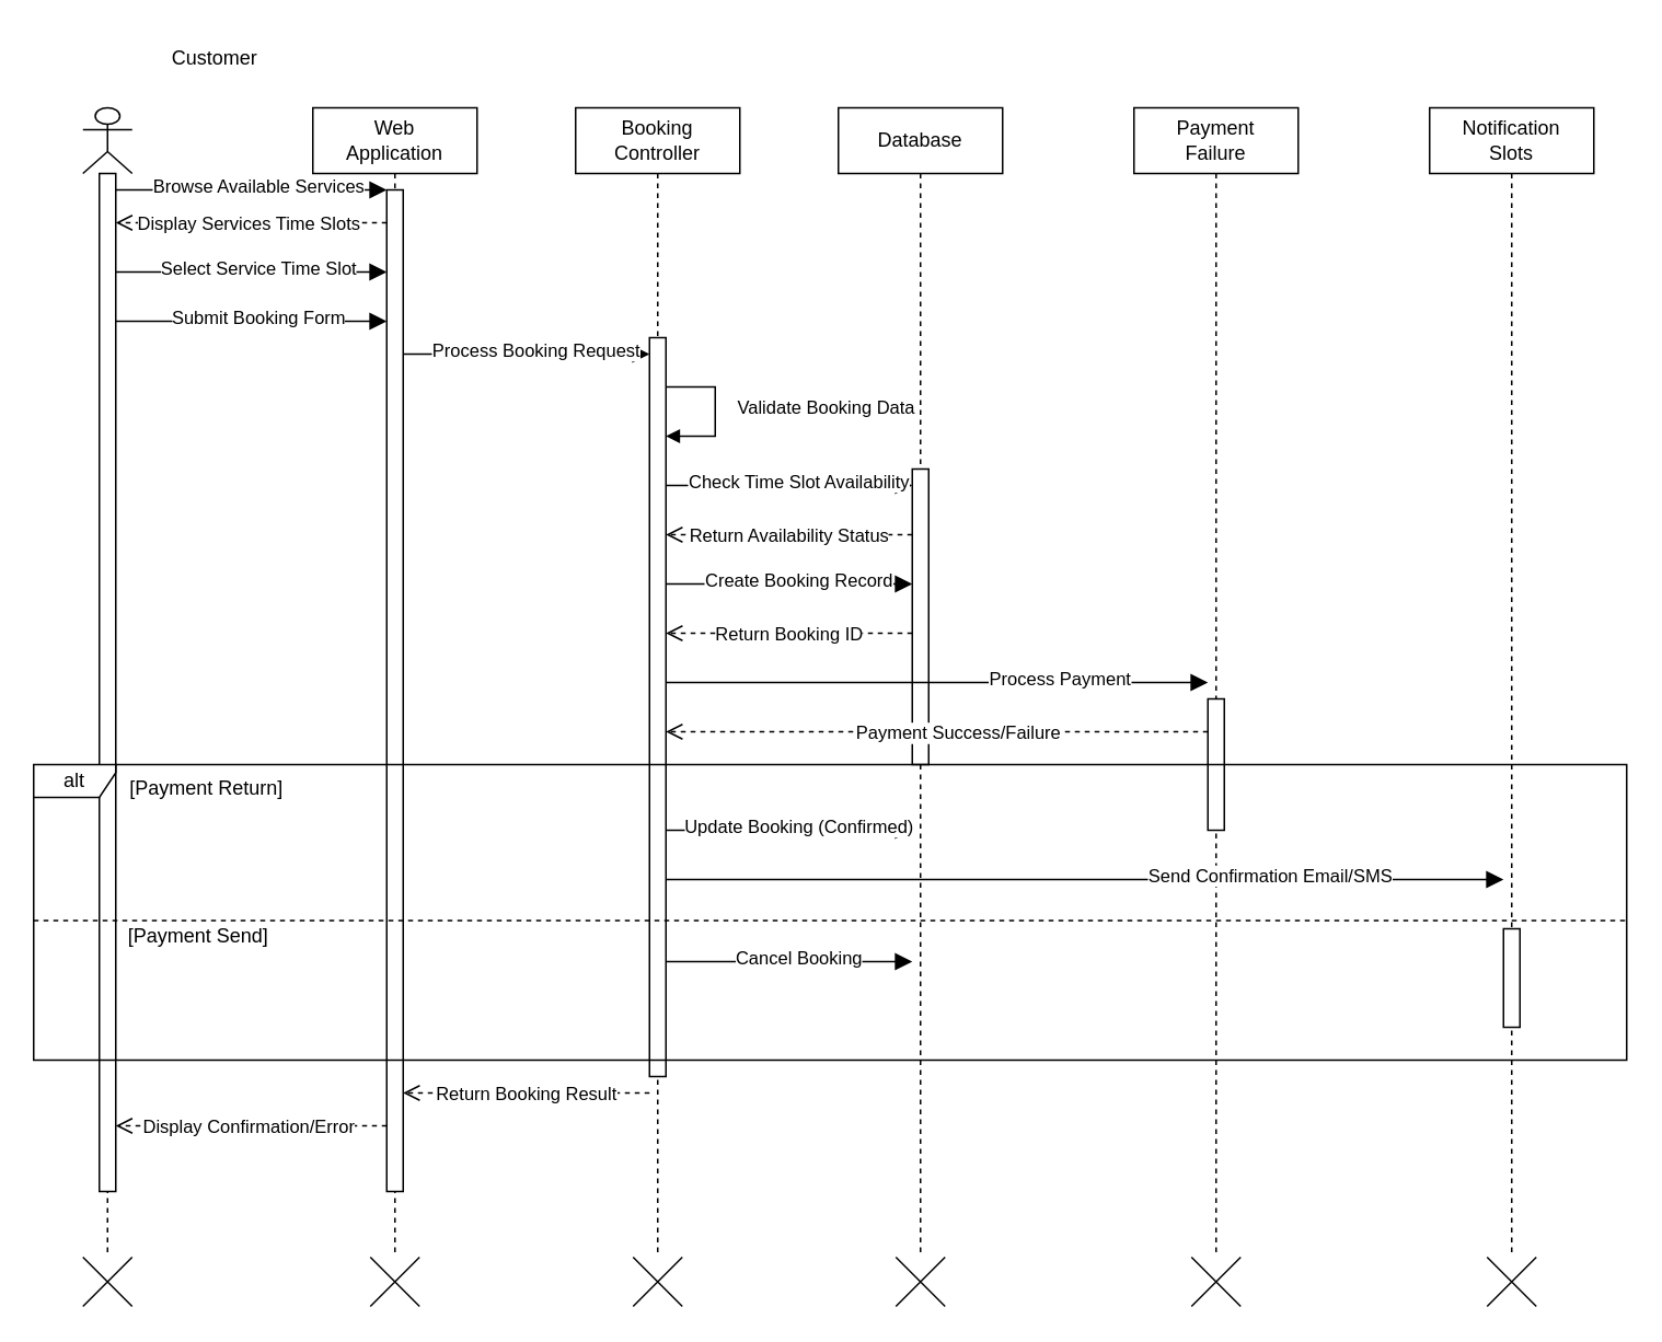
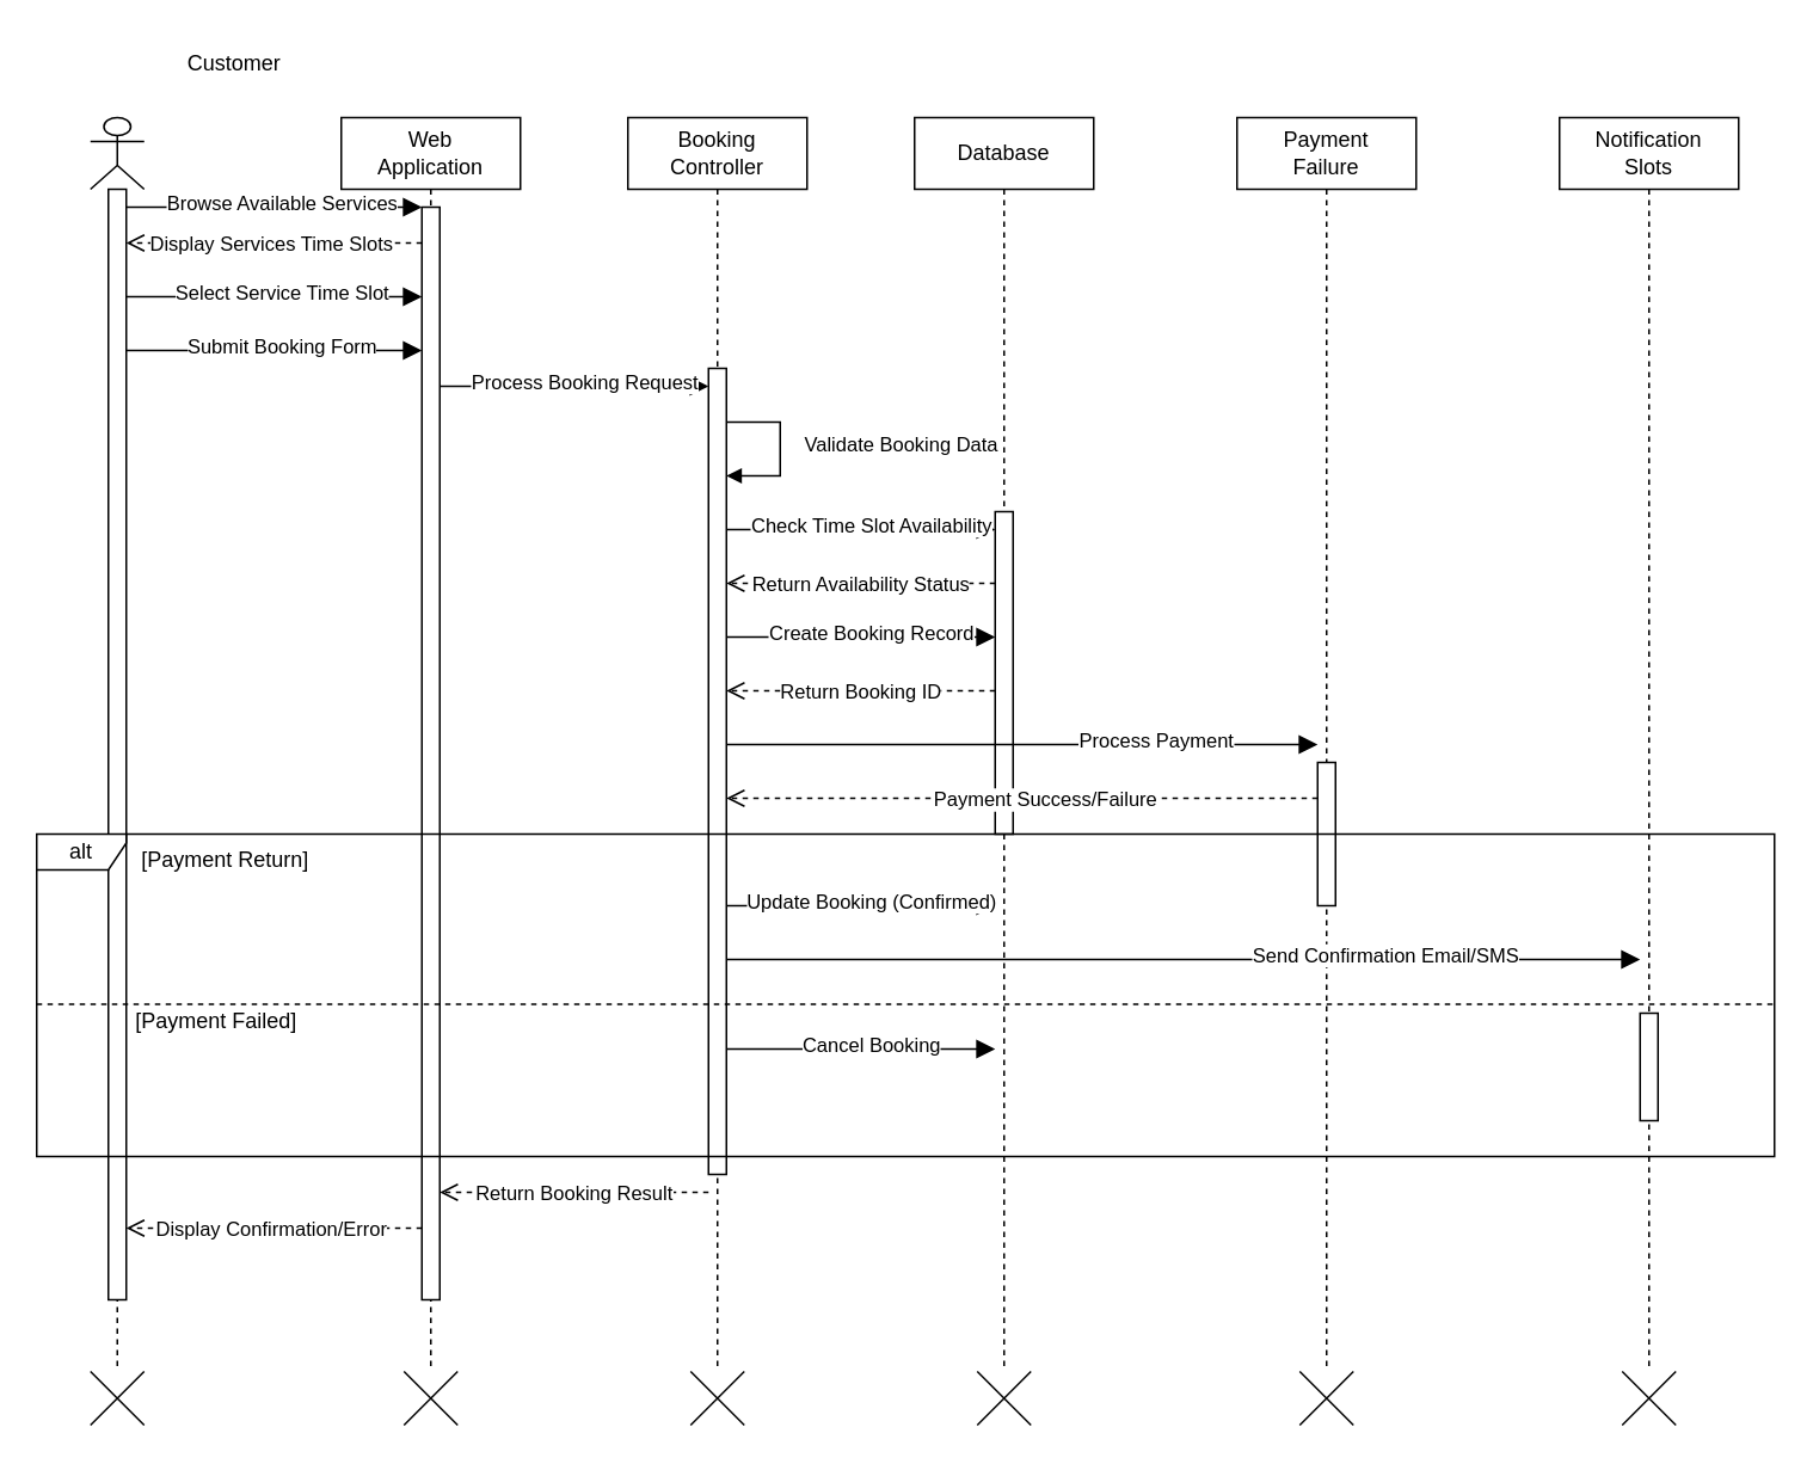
  <mxCell id="0" />
  <mxCell id="1" parent="0" />
  <mxCell id="2" value="" style="shape=umlLifeline;perimeter=lifelinePerimeter;whiteSpace=wrap;html=1;container=1;dropTarget=0;collapsible=0;recursiveResize=0;outlineConnect=0;portConstraint=eastwest;newEdgeStyle={&quot;curved&quot;:0,&quot;rounded&quot;:0};participant=umlActor;" parent="1" vertex="1"><mxGeometry x="50" y="65" width="30" height="700" as="geometry" /></mxCell>
  <mxCell id="3" value="" style="html=1;points=[[0,0,0,0,5],[0,1,0,0,-5],[1,0,0,0,5],[1,1,0,0,-5]];perimeter=orthogonalPerimeter;outlineConnect=0;targetShapes=umlLifeline;portConstraint=eastwest;newEdgeStyle={&quot;curved&quot;:0,&quot;rounded&quot;:0};" parent="2" vertex="1"><mxGeometry x="10" y="40" width="10" height="620" as="geometry" /></mxCell>
  <mxCell id="4" value="Web&lt;div&gt;Application&lt;/div&gt;" style="shape=umlLifeline;perimeter=lifelinePerimeter;whiteSpace=wrap;html=1;container=1;dropTarget=0;collapsible=0;recursiveResize=0;outlineConnect=0;portConstraint=eastwest;newEdgeStyle={&quot;curved&quot;:0,&quot;rounded&quot;:0};" parent="1" vertex="1"><mxGeometry x="190" y="65" width="100" height="700" as="geometry" /></mxCell>
  <mxCell id="5" value="" style="html=1;points=[[0,0,0,0,5],[0,1,0,0,-5],[1,0,0,0,5],[1,1,0,0,-5]];perimeter=orthogonalPerimeter;outlineConnect=0;targetShapes=umlLifeline;portConstraint=eastwest;newEdgeStyle={&quot;curved&quot;:0,&quot;rounded&quot;:0};" parent="4" vertex="1"><mxGeometry x="45" y="50" width="10" height="610" as="geometry" /></mxCell>
  <mxCell id="6" value="Booking&lt;div&gt;Controller&lt;/div&gt;" style="shape=umlLifeline;perimeter=lifelinePerimeter;whiteSpace=wrap;html=1;container=1;dropTarget=0;collapsible=0;recursiveResize=0;outlineConnect=0;portConstraint=eastwest;newEdgeStyle={&quot;curved&quot;:0,&quot;rounded&quot;:0};" parent="1" vertex="1"><mxGeometry x="350" y="65" width="100" height="700" as="geometry" /></mxCell>
  <mxCell id="7" value="" style="html=1;points=[[0,0,0,0,5],[0,1,0,0,-5],[1,0,0,0,5],[1,1,0,0,-5]];perimeter=orthogonalPerimeter;outlineConnect=0;targetShapes=umlLifeline;portConstraint=eastwest;newEdgeStyle={&quot;curved&quot;:0,&quot;rounded&quot;:0};" parent="6" vertex="1"><mxGeometry x="45" y="140" width="10" height="450" as="geometry" /></mxCell>
  <mxCell id="8" value="Database" style="shape=umlLifeline;perimeter=lifelinePerimeter;whiteSpace=wrap;html=1;container=1;dropTarget=0;collapsible=0;recursiveResize=0;outlineConnect=0;portConstraint=eastwest;newEdgeStyle={&quot;curved&quot;:0,&quot;rounded&quot;:0};" parent="1" vertex="1"><mxGeometry x="510" y="65" width="100" height="700" as="geometry" /></mxCell>
  <mxCell id="9" value="" style="html=1;points=[[0,0,0,0,5],[0,1,0,0,-5],[1,0,0,0,5],[1,1,0,0,-5]];perimeter=orthogonalPerimeter;outlineConnect=0;targetShapes=umlLifeline;portConstraint=eastwest;newEdgeStyle={&quot;curved&quot;:0,&quot;rounded&quot;:0};" parent="8" vertex="1"><mxGeometry x="45" y="220" width="10" height="180" as="geometry" /></mxCell>
  <mxCell id="10" value="Payment&lt;div&gt;Failure&lt;/div&gt;" style="shape=umlLifeline;perimeter=lifelinePerimeter;whiteSpace=wrap;html=1;container=1;dropTarget=0;collapsible=0;recursiveResize=0;outlineConnect=0;portConstraint=eastwest;newEdgeStyle={&quot;curved&quot;:0,&quot;rounded&quot;:0};" parent="1" vertex="1"><mxGeometry x="690" y="65" width="100" height="700" as="geometry" /></mxCell>
  <mxCell id="11" value="" style="html=1;points=[[0,0,0,0,5],[0,1,0,0,-5],[1,0,0,0,5],[1,1,0,0,-5]];perimeter=orthogonalPerimeter;outlineConnect=0;targetShapes=umlLifeline;portConstraint=eastwest;newEdgeStyle={&quot;curved&quot;:0,&quot;rounded&quot;:0};" parent="10" vertex="1"><mxGeometry x="45" y="360" width="10" height="80" as="geometry" /></mxCell>
  <mxCell id="12" value="Notification&lt;div&gt;Slots&lt;/div&gt;" style="shape=umlLifeline;perimeter=lifelinePerimeter;whiteSpace=wrap;html=1;container=1;dropTarget=0;collapsible=0;recursiveResize=0;outlineConnect=0;portConstraint=eastwest;newEdgeStyle={&quot;curved&quot;:0,&quot;rounded&quot;:0};" parent="1" vertex="1"><mxGeometry x="870" y="65" width="100" height="700" as="geometry" /></mxCell>
  <mxCell id="13" value="" style="html=1;points=[[0,0,0,0,5],[0,1,0,0,-5],[1,0,0,0,5],[1,1,0,0,-5]];perimeter=orthogonalPerimeter;outlineConnect=0;targetShapes=umlLifeline;portConstraint=eastwest;newEdgeStyle={&quot;curved&quot;:0,&quot;rounded&quot;:0};" parent="12" vertex="1"><mxGeometry x="45" y="500" width="10" height="60" as="geometry" /></mxCell>
  <mxCell id="14" value="Customer" style="text;html=1;align=center;verticalAlign=middle;resizable=0;points=[];autosize=1;strokeColor=none;fillColor=none;" parent="1" vertex="1"><mxGeometry x="100" y="20" width="60" height="30" as="geometry" /></mxCell>
  <mxCell id="15" value="" style="endArrow=block;startArrow=none;endFill=1;startFill=0;endSize=8;html=1;verticalAlign=bottom;labelBackgroundColor=none;strokeWidth=1;rounded=0;" parent="1" edge="1"><mxGeometry width="160" relative="1" as="geometry"><mxPoint x="70" y="115" as="sourcePoint" /><mxPoint x="235" y="115" as="targetPoint" /></mxGeometry></mxCell>
  <mxCell id="16" value="Browse Available Services" style="edgeLabel;html=1;align=center;verticalAlign=middle;resizable=0;points=[];" parent="15" vertex="1" connectable="0"><mxGeometry x="-0.238" y="3" relative="1" as="geometry"><mxPoint x="23" as="offset" /></mxGeometry></mxCell>
  <mxCell id="17" value="" style="html=1;verticalAlign=bottom;endArrow=open;dashed=1;endSize=8;curved=0;rounded=0;" parent="1" edge="1"><mxGeometry relative="1" as="geometry"><mxPoint x="235" y="135" as="sourcePoint" /><mxPoint x="70" y="135" as="targetPoint" /></mxGeometry></mxCell>
  <mxCell id="18" value="Display Services  Time Slots" style="edgeLabel;html=1;align=center;verticalAlign=middle;resizable=0;points=[];" parent="17" vertex="1" connectable="0"><mxGeometry x="0.19" y="-1" relative="1" as="geometry"><mxPoint x="13" y="1" as="offset" /></mxGeometry></mxCell>
  <mxCell id="19" value="" style="endArrow=block;startArrow=none;endFill=1;startFill=0;endSize=8;html=1;verticalAlign=bottom;labelBackgroundColor=none;strokeWidth=1;rounded=0;" parent="1" edge="1"><mxGeometry width="160" relative="1" as="geometry"><mxPoint x="70" y="165" as="sourcePoint" /><mxPoint x="235" y="165" as="targetPoint" /></mxGeometry></mxCell>
  <mxCell id="20" value="Select Service  Time Slot" style="edgeLabel;html=1;align=center;verticalAlign=middle;resizable=0;points=[];" parent="19" vertex="1" connectable="0"><mxGeometry x="-0.238" y="3" relative="1" as="geometry"><mxPoint x="23" as="offset" /></mxGeometry></mxCell>
  <mxCell id="21" value="" style="endArrow=block;startArrow=none;endFill=1;startFill=0;endSize=8;html=1;verticalAlign=bottom;labelBackgroundColor=none;strokeWidth=1;rounded=0;" parent="1" edge="1"><mxGeometry width="160" relative="1" as="geometry"><mxPoint x="70" y="195" as="sourcePoint" /><mxPoint x="235" y="195" as="targetPoint" /></mxGeometry></mxCell>
  <mxCell id="22" value="Submit Booking Form" style="edgeLabel;html=1;align=center;verticalAlign=middle;resizable=0;points=[];" parent="21" vertex="1" connectable="0"><mxGeometry x="-0.238" y="3" relative="1" as="geometry"><mxPoint x="23" as="offset" /></mxGeometry></mxCell>
  <mxCell id="23" value="" style="endArrow=block;startArrow=none;endFill=1;startFill=0;endSize=8;html=1;verticalAlign=bottom;labelBackgroundColor=none;strokeWidth=1;rounded=0;" parent="1" edge="1"><mxGeometry width="160" relative="1" as="geometry"><mxPoint x="245" y="215" as="sourcePoint" /><mxPoint x="395" y="215" as="targetPoint" /></mxGeometry></mxCell>
  <mxCell id="24" value="Process Booking Request" style="edgeLabel;html=1;align=center;verticalAlign=middle;resizable=0;points=[];" parent="23" vertex="1" connectable="0"><mxGeometry x="-0.238" y="3" relative="1" as="geometry"><mxPoint x="23" as="offset" /></mxGeometry></mxCell>
  <mxCell id="25" value="Validate Booking Data" style="html=1;align=left;spacingLeft=2;endArrow=block;rounded=0;edgeStyle=orthogonalEdgeStyle;curved=0;rounded=0;" parent="1" edge="1"><mxGeometry x="-0.048" y="10" relative="1" as="geometry"><mxPoint x="405" y="235" as="sourcePoint" /><Array as="points"><mxPoint x="435" y="235" /><mxPoint x="435" y="265" /></Array><mxPoint x="405" y="265" as="targetPoint" /><mxPoint as="offset" /></mxGeometry></mxCell>
  <mxCell id="26" value="" style="endArrow=block;startArrow=none;endFill=1;startFill=0;endSize=8;html=1;verticalAlign=bottom;labelBackgroundColor=none;strokeWidth=1;rounded=0;" parent="1" edge="1"><mxGeometry width="160" relative="1" as="geometry"><mxPoint x="405" y="295" as="sourcePoint" /><mxPoint x="555" y="295" as="targetPoint" /></mxGeometry></mxCell>
  <mxCell id="27" value="Check Time Slot Availability" style="edgeLabel;html=1;align=center;verticalAlign=middle;resizable=0;points=[];" parent="26" vertex="1" connectable="0"><mxGeometry x="-0.238" y="3" relative="1" as="geometry"><mxPoint x="23" as="offset" /></mxGeometry></mxCell>
  <mxCell id="28" value="" style="html=1;verticalAlign=bottom;endArrow=open;dashed=1;endSize=8;curved=0;rounded=0;" parent="1" edge="1"><mxGeometry relative="1" as="geometry"><mxPoint x="555" y="325" as="sourcePoint" /><mxPoint x="405" y="325" as="targetPoint" /></mxGeometry></mxCell>
  <mxCell id="29" value="Return Availability Status" style="edgeLabel;html=1;align=center;verticalAlign=middle;resizable=0;points=[];" parent="28" vertex="1" connectable="0"><mxGeometry x="0.19" y="-1" relative="1" as="geometry"><mxPoint x="13" y="1" as="offset" /></mxGeometry></mxCell>
  <mxCell id="30" value="" style="endArrow=block;startArrow=none;endFill=1;startFill=0;endSize=8;html=1;verticalAlign=bottom;labelBackgroundColor=none;strokeWidth=1;rounded=0;" parent="1" edge="1"><mxGeometry width="160" relative="1" as="geometry"><mxPoint x="405" y="355" as="sourcePoint" /><mxPoint x="555" y="355" as="targetPoint" /></mxGeometry></mxCell>
  <mxCell id="31" value="Create Booking Record" style="edgeLabel;html=1;align=center;verticalAlign=middle;resizable=0;points=[];" parent="30" vertex="1" connectable="0"><mxGeometry x="-0.238" y="3" relative="1" as="geometry"><mxPoint x="23" as="offset" /></mxGeometry></mxCell>
  <mxCell id="32" value="" style="html=1;verticalAlign=bottom;endArrow=open;dashed=1;endSize=8;curved=0;rounded=0;" parent="1" edge="1"><mxGeometry relative="1" as="geometry"><mxPoint x="555" y="385" as="sourcePoint" /><mxPoint x="405" y="385" as="targetPoint" /></mxGeometry></mxCell>
  <mxCell id="33" value="Return Booking ID" style="edgeLabel;html=1;align=center;verticalAlign=middle;resizable=0;points=[];" parent="32" vertex="1" connectable="0"><mxGeometry x="0.19" y="-1" relative="1" as="geometry"><mxPoint x="13" y="1" as="offset" /></mxGeometry></mxCell>
  <mxCell id="34" value="" style="endArrow=block;startArrow=none;endFill=1;startFill=0;endSize=8;html=1;verticalAlign=bottom;labelBackgroundColor=none;strokeWidth=1;rounded=0;" parent="1" edge="1"><mxGeometry width="160" relative="1" as="geometry"><mxPoint x="405" y="415" as="sourcePoint" /><mxPoint x="735" y="415" as="targetPoint" /></mxGeometry></mxCell>
  <mxCell id="35" value="Process Payment" style="edgeLabel;html=1;align=center;verticalAlign=middle;resizable=0;points=[];" parent="34" vertex="1" connectable="0"><mxGeometry x="-0.238" y="3" relative="1" as="geometry"><mxPoint x="113" as="offset" /></mxGeometry></mxCell>
  <mxCell id="36" value="" style="html=1;verticalAlign=bottom;endArrow=open;dashed=1;endSize=8;curved=0;rounded=0;" parent="1" edge="1"><mxGeometry relative="1" as="geometry"><mxPoint x="735" y="445" as="sourcePoint" /><mxPoint x="405" y="445" as="targetPoint" /></mxGeometry></mxCell>
  <mxCell id="37" value="Payment Success/Failure" style="edgeLabel;html=1;align=center;verticalAlign=middle;resizable=0;points=[];" parent="36" vertex="1" connectable="0"><mxGeometry x="0.19" y="-1" relative="1" as="geometry"><mxPoint x="43" y="1" as="offset" /></mxGeometry></mxCell>
  <mxCell id="38" value="alt" style="shape=umlFrame;whiteSpace=wrap;html=1;pointerEvents=0;recursiveResize=0;container=1;collapsible=0;width=50;height=20;" parent="1" vertex="1"><mxGeometry x="20" y="465" width="970" height="180" as="geometry" /></mxCell>
  <mxCell id="39" value="[Payment Return]" style="text;html=1;align=center;verticalAlign=middle;resizable=0;points=[];autosize=1;strokeColor=none;fillColor=none;" parent="38" vertex="1"><mxGeometry x="50" width="110" height="30" as="geometry" /></mxCell>
  <mxCell id="40" value="" style="line;strokeWidth=1;dashed=1;labelPosition=center;verticalLabelPosition=bottom;align=left;verticalAlign=top;spacingLeft=20;spacingTop=15;html=1;whiteSpace=wrap;" parent="38" vertex="1"><mxGeometry y="90" width="970" height="10" as="geometry" /></mxCell>
- <mxCell id="41" value="[Payment Send]" style="text;html=1;align=center;verticalAlign=middle;resizable=0;points=[];autosize=1;strokeColor=none;fillColor=none;" parent="38" vertex="1"><mxGeometry x="50" y="90" width="100" height="30" as="geometry" /></mxCell>
+ <mxCell id="41" value="[Payment Failed]" style="text;html=1;align=center;verticalAlign=middle;resizable=0;points=[];autosize=1;strokeColor=none;fillColor=none;" parent="38" vertex="1"><mxGeometry x="50" y="90" width="100" height="30" as="geometry" /></mxCell>
  <mxCell id="42" value="" style="endArrow=block;startArrow=none;endFill=1;startFill=0;endSize=8;html=1;verticalAlign=bottom;labelBackgroundColor=none;strokeWidth=1;rounded=0;" parent="1" edge="1"><mxGeometry width="160" relative="1" as="geometry"><mxPoint x="405" y="505" as="sourcePoint" /><mxPoint x="555" y="505" as="targetPoint" /></mxGeometry></mxCell>
  <mxCell id="43" value="Update Booking (Confirmed)" style="edgeLabel;html=1;align=center;verticalAlign=middle;resizable=0;points=[];" parent="42" vertex="1" connectable="0"><mxGeometry x="-0.238" y="3" relative="1" as="geometry"><mxPoint x="23" as="offset" /></mxGeometry></mxCell>
  <mxCell id="44" value="" style="endArrow=block;startArrow=none;endFill=1;startFill=0;endSize=8;html=1;verticalAlign=bottom;labelBackgroundColor=none;strokeWidth=1;rounded=0;" parent="1" edge="1"><mxGeometry width="160" relative="1" as="geometry"><mxPoint x="405" y="535" as="sourcePoint" /><mxPoint x="915" y="535" as="targetPoint" /></mxGeometry></mxCell>
  <mxCell id="45" value="Send Confirmation Email/SMS" style="edgeLabel;html=1;align=center;verticalAlign=middle;resizable=0;points=[];" parent="44" vertex="1" connectable="0"><mxGeometry x="-0.238" y="3" relative="1" as="geometry"><mxPoint x="173" as="offset" /></mxGeometry></mxCell>
  <mxCell id="46" value="" style="endArrow=block;startArrow=none;endFill=1;startFill=0;endSize=8;html=1;verticalAlign=bottom;labelBackgroundColor=none;strokeWidth=1;rounded=0;" parent="1" edge="1"><mxGeometry width="160" relative="1" as="geometry"><mxPoint x="405" y="585" as="sourcePoint" /><mxPoint x="555" y="585" as="targetPoint" /></mxGeometry></mxCell>
  <mxCell id="47" value="Cancel Booking" style="edgeLabel;html=1;align=center;verticalAlign=middle;resizable=0;points=[];" parent="46" vertex="1" connectable="0"><mxGeometry x="-0.238" y="3" relative="1" as="geometry"><mxPoint x="23" as="offset" /></mxGeometry></mxCell>
  <mxCell id="48" value="" style="html=1;verticalAlign=bottom;endArrow=open;dashed=1;endSize=8;curved=0;rounded=0;" parent="1" edge="1"><mxGeometry relative="1" as="geometry"><mxPoint x="395" y="665" as="sourcePoint" /><mxPoint x="245" y="665" as="targetPoint" /></mxGeometry></mxCell>
  <mxCell id="49" value="Return Booking Result" style="edgeLabel;html=1;align=center;verticalAlign=middle;resizable=0;points=[];" parent="48" vertex="1" connectable="0"><mxGeometry x="0.19" y="-1" relative="1" as="geometry"><mxPoint x="13" y="1" as="offset" /></mxGeometry></mxCell>
  <mxCell id="50" value="" style="html=1;verticalAlign=bottom;endArrow=open;dashed=1;endSize=8;curved=0;rounded=0;" parent="1" edge="1"><mxGeometry relative="1" as="geometry"><mxPoint x="235" y="685" as="sourcePoint" /><mxPoint x="70" y="685" as="targetPoint" /></mxGeometry></mxCell>
  <mxCell id="51" value="Display Confirmation/Error" style="edgeLabel;html=1;align=center;verticalAlign=middle;resizable=0;points=[];" parent="50" vertex="1" connectable="0"><mxGeometry x="0.19" y="-1" relative="1" as="geometry"><mxPoint x="13" y="1" as="offset" /></mxGeometry></mxCell>
  <mxCell id="52" value="" style="shape=umlDestroy;html=1;" parent="1" vertex="1"><mxGeometry x="50" y="765" width="30" height="30" as="geometry" /></mxCell>
  <mxCell id="53" value="" style="shape=umlDestroy;html=1;" parent="1" vertex="1"><mxGeometry x="225" y="765" width="30" height="30" as="geometry" /></mxCell>
  <mxCell id="54" value="" style="shape=umlDestroy;html=1;" parent="1" vertex="1"><mxGeometry x="385" y="765" width="30" height="30" as="geometry" /></mxCell>
  <mxCell id="55" value="" style="shape=umlDestroy;html=1;" parent="1" vertex="1"><mxGeometry x="545" y="765" width="30" height="30" as="geometry" /></mxCell>
  <mxCell id="56" value="" style="shape=umlDestroy;html=1;" parent="1" vertex="1"><mxGeometry x="725" y="765" width="30" height="30" as="geometry" /></mxCell>
  <mxCell id="57" value="" style="shape=umlDestroy;html=1;" parent="1" vertex="1"><mxGeometry x="905" y="765" width="30" height="30" as="geometry" /></mxCell>
